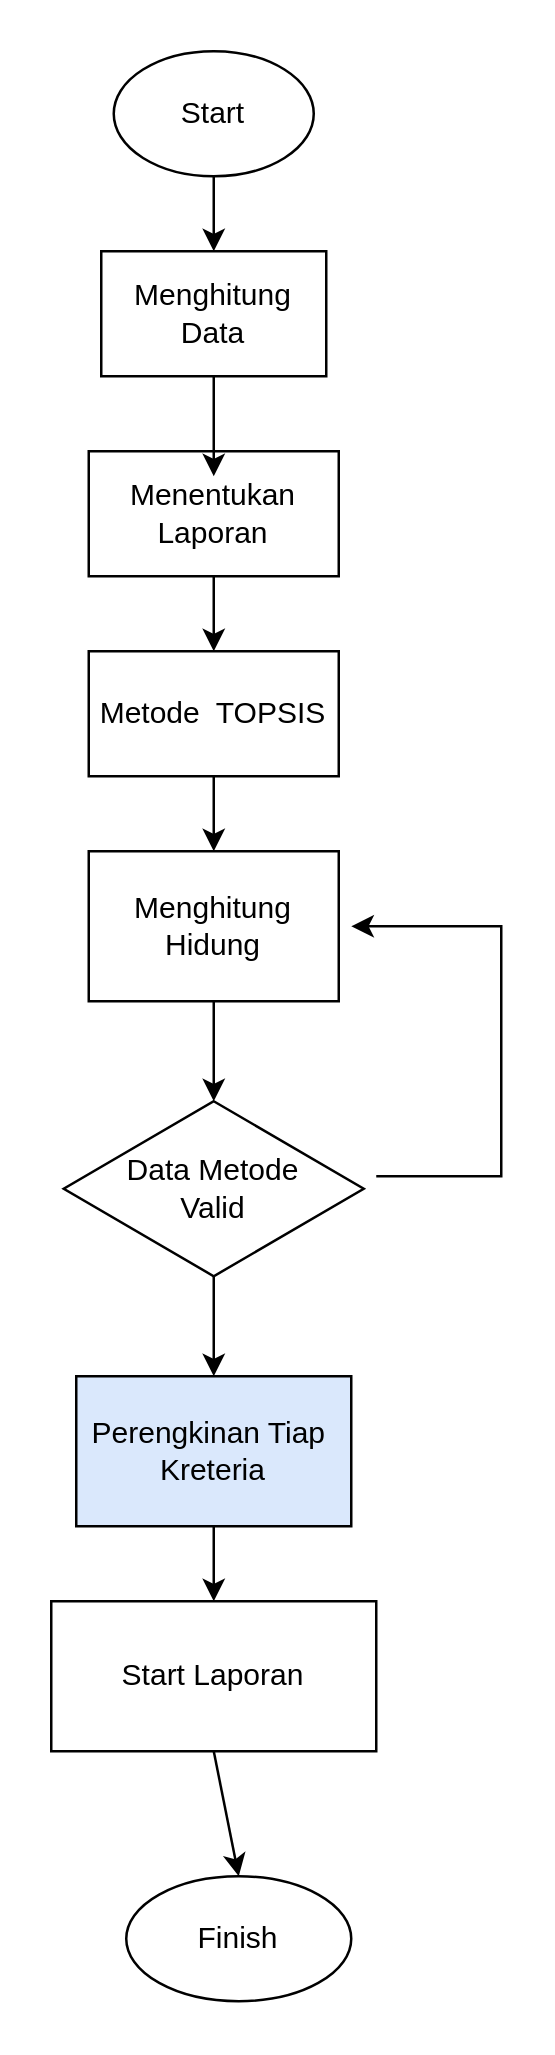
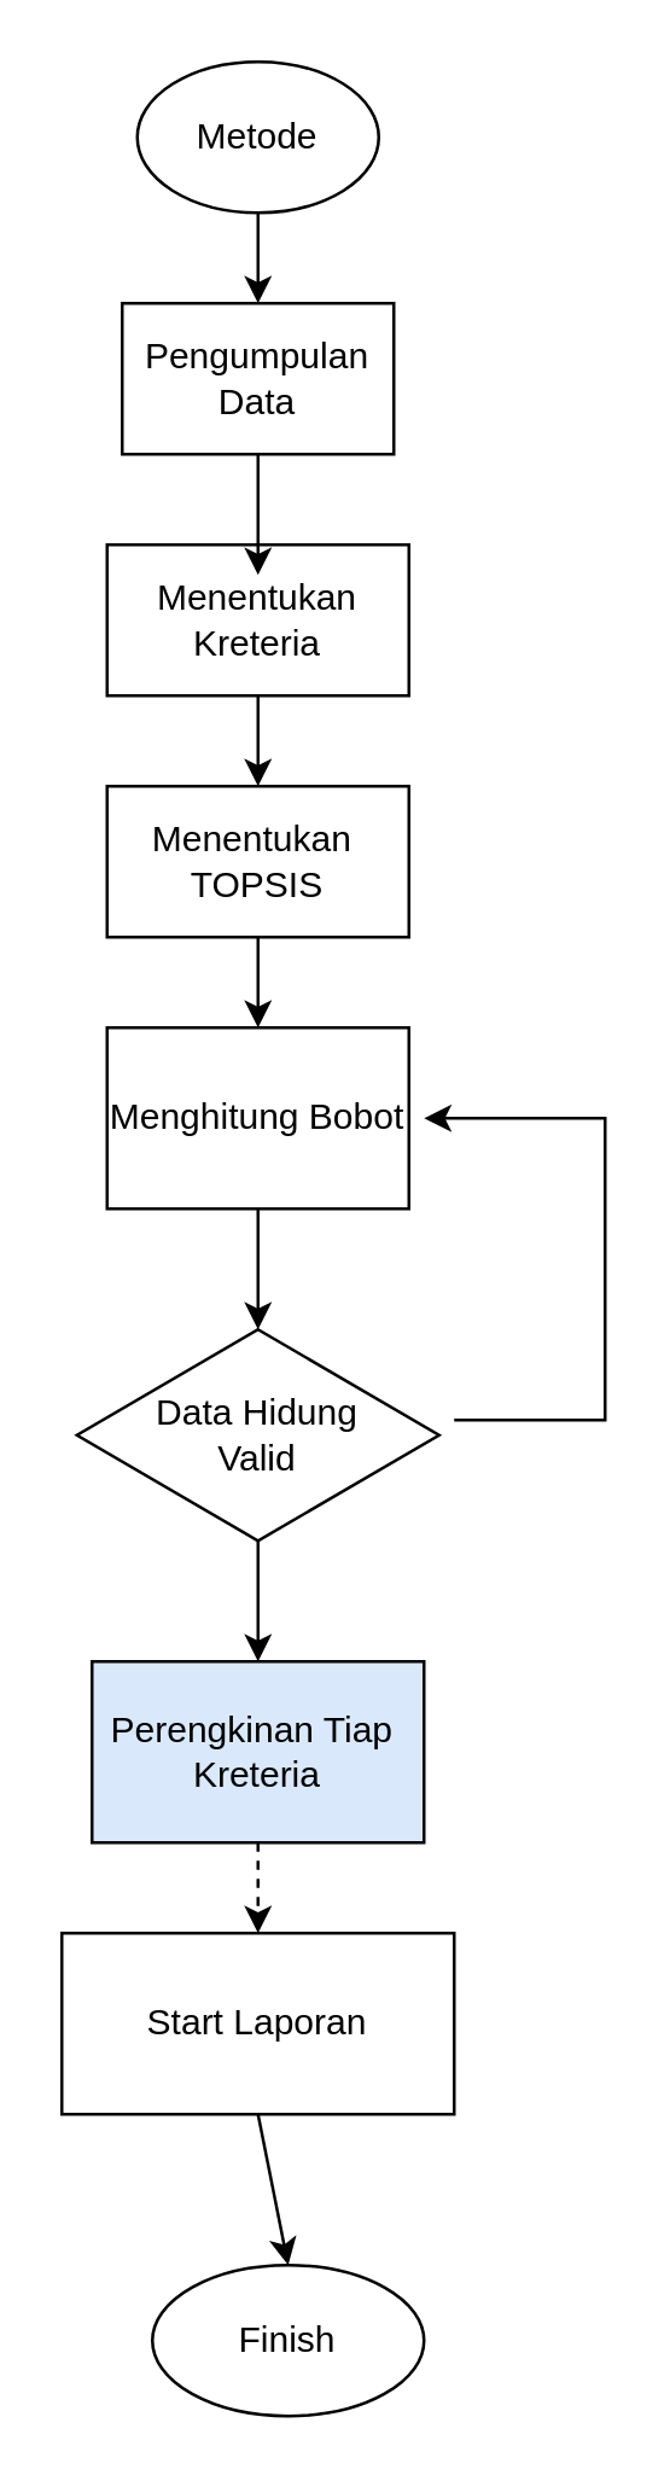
  <mxCell id="0" />
  <mxCell id="1" parent="0" />
- <mxCell id="2" value="Start" style="ellipse;whiteSpace=wrap;html=1;" vertex="1" parent="1"><mxGeometry x="45" y="20" width="80" height="50" as="geometry" /></mxCell>
- <mxCell id="3" value="Menentukan Laporan" style="rounded=0;whiteSpace=wrap;html=1;" vertex="1" parent="1"><mxGeometry x="35" y="180" width="100" height="50" as="geometry" /></mxCell>
- <mxCell id="4" value="Metode&amp;nbsp; TOPSIS" style="rounded=0;whiteSpace=wrap;html=1;" vertex="1" parent="1"><mxGeometry x="35" y="260" width="100" height="50" as="geometry" /></mxCell>
- <mxCell id="5" value="Menghitung Hidung" style="rounded=0;whiteSpace=wrap;html=1;" vertex="1" parent="1"><mxGeometry x="35" y="340" width="100" height="60" as="geometry" /></mxCell>
- <mxCell id="6" value="Menghitung Data" style="rounded=0;whiteSpace=wrap;html=1;" vertex="1" parent="1"><mxGeometry x="40" y="100" width="90" height="50" as="geometry" /></mxCell>
+ <mxCell id="2" value="Metode" style="ellipse;whiteSpace=wrap;html=1;" vertex="1" parent="1"><mxGeometry x="45" y="20" width="80" height="50" as="geometry" /></mxCell>
+ <mxCell id="3" value="Menentukan Kreteria" style="rounded=0;whiteSpace=wrap;html=1;" vertex="1" parent="1"><mxGeometry x="35" y="180" width="100" height="50" as="geometry" /></mxCell>
+ <mxCell id="4" value="Menentukan&amp;nbsp; TOPSIS" style="rounded=0;whiteSpace=wrap;html=1;" vertex="1" parent="1"><mxGeometry x="35" y="260" width="100" height="50" as="geometry" /></mxCell>
+ <mxCell id="5" value="Menghitung Bobot" style="rounded=0;whiteSpace=wrap;html=1;" vertex="1" parent="1"><mxGeometry x="35" y="340" width="100" height="60" as="geometry" /></mxCell>
+ <mxCell id="6" value="Pengumpulan Data" style="rounded=0;whiteSpace=wrap;html=1;" vertex="1" parent="1"><mxGeometry x="40" y="100" width="90" height="50" as="geometry" /></mxCell>
  <mxCell id="7" value="" style="endArrow=classic;html=1;rounded=0;exitX=0.5;exitY=1;exitDx=0;exitDy=0;entryX=0.5;entryY=0;entryDx=0;entryDy=0;" edge="1" parent="1" source="2" target="6"><mxGeometry width="50" height="50" relative="1" as="geometry"><mxPoint x="40" y="270" as="sourcePoint" /><mxPoint x="80" y="100" as="targetPoint" /></mxGeometry></mxCell>
  <mxCell id="8" value="" style="endArrow=classic;html=1;rounded=0;" edge="1" parent="1" source="6"><mxGeometry width="50" height="50" relative="1" as="geometry"><mxPoint x="80" y="200" as="sourcePoint" /><mxPoint x="85" y="190" as="targetPoint" /></mxGeometry></mxCell>
  <mxCell id="9" value="" style="endArrow=classic;html=1;rounded=0;exitX=0.5;exitY=1;exitDx=0;exitDy=0;entryX=0.5;entryY=0;entryDx=0;entryDy=0;" edge="1" parent="1" source="3" target="4"><mxGeometry width="50" height="50" relative="1" as="geometry"><mxPoint x="70" y="280" as="sourcePoint" /><mxPoint x="120" y="230" as="targetPoint" /></mxGeometry></mxCell>
  <mxCell id="10" value="" style="endArrow=classic;html=1;rounded=0;exitX=0.5;exitY=1;exitDx=0;exitDy=0;entryX=0.5;entryY=0;entryDx=0;entryDy=0;" edge="1" parent="1" source="4" target="5"><mxGeometry width="50" height="50" relative="1" as="geometry"><mxPoint x="80" y="360" as="sourcePoint" /><mxPoint x="130" y="310" as="targetPoint" /></mxGeometry></mxCell>
- <mxCell id="11" value="Data Metode &lt;br&gt;Valid" style="rhombus;whiteSpace=wrap;html=1;" vertex="1" parent="1"><mxGeometry x="25" y="440" width="120" height="70" as="geometry" /></mxCell>
+ <mxCell id="11" value="Data Hidung &lt;br&gt;Valid" style="rhombus;whiteSpace=wrap;html=1;" vertex="1" parent="1"><mxGeometry x="25" y="440" width="120" height="70" as="geometry" /></mxCell>
  <mxCell id="12" value="" style="endArrow=classic;html=1;rounded=0;" edge="1" parent="1"><mxGeometry width="50" height="50" relative="1" as="geometry"><mxPoint x="150" y="470" as="sourcePoint" /><mxPoint x="140" y="370" as="targetPoint" /><Array as="points"><mxPoint x="200" y="470" /><mxPoint x="200" y="370" /></Array></mxGeometry></mxCell>
  <mxCell id="13" value="" style="endArrow=classic;html=1;rounded=0;exitX=0.5;exitY=1;exitDx=0;exitDy=0;entryX=0.5;entryY=0;entryDx=0;entryDy=0;" edge="1" parent="1" source="5" target="11"><mxGeometry width="50" height="50" relative="1" as="geometry"><mxPoint x="80" y="450" as="sourcePoint" /><mxPoint x="130" y="400" as="targetPoint" /></mxGeometry></mxCell>
  <mxCell id="14" value="Perengkinan Tiap&amp;nbsp;&lt;br&gt;Kreteria" style="rounded=0;whiteSpace=wrap;html=1;fillColor=#dae8fc;" vertex="1" parent="1"><mxGeometry x="30" y="550" width="110" height="60" as="geometry" /></mxCell>
  <mxCell id="15" value="Start Laporan" style="rounded=0;whiteSpace=wrap;html=1;" vertex="1" parent="1"><mxGeometry x="20" y="640" width="130" height="60" as="geometry" /></mxCell>
  <mxCell id="16" value="Finish" style="ellipse;whiteSpace=wrap;html=1;" vertex="1" parent="1"><mxGeometry x="50" y="750" width="90" height="50" as="geometry" /></mxCell>
  <mxCell id="17" value="" style="endArrow=classic;html=1;rounded=0;exitX=0.5;exitY=1;exitDx=0;exitDy=0;entryX=0.5;entryY=0;entryDx=0;entryDy=0;" edge="1" parent="1" source="11" target="14"><mxGeometry width="50" height="50" relative="1" as="geometry"><mxPoint x="80" y="560" as="sourcePoint" /><mxPoint x="85" y="530" as="targetPoint" /></mxGeometry></mxCell>
- <mxCell id="18" value="" style="endArrow=classic;html=1;rounded=0;exitX=0.5;exitY=1;exitDx=0;exitDy=0;entryX=0.5;entryY=0;entryDx=0;entryDy=0;" edge="1" parent="1" source="14" target="15"><mxGeometry width="50" height="50" relative="1" as="geometry"><mxPoint x="80" y="650" as="sourcePoint" /><mxPoint x="130" y="600" as="targetPoint" /></mxGeometry></mxCell>
+ <mxCell id="18" value="" style="endArrow=classic;html=1;rounded=0;exitX=0.5;exitY=1;exitDx=0;exitDy=0;entryX=0.5;entryY=0;entryDx=0;entryDy=0;dashed=1;" edge="1" parent="1" source="14" target="15"><mxGeometry width="50" height="50" relative="1" as="geometry"><mxPoint x="80" y="650" as="sourcePoint" /><mxPoint x="130" y="600" as="targetPoint" /></mxGeometry></mxCell>
  <mxCell id="19" value="" style="endArrow=classic;html=1;rounded=0;exitX=0.5;exitY=1;exitDx=0;exitDy=0;entryX=0.5;entryY=0;entryDx=0;entryDy=0;" edge="1" parent="1" source="15" target="16"><mxGeometry width="50" height="50" relative="1" as="geometry"><mxPoint x="200" y="580" as="sourcePoint" /><mxPoint x="90" y="730" as="targetPoint" /></mxGeometry></mxCell>
